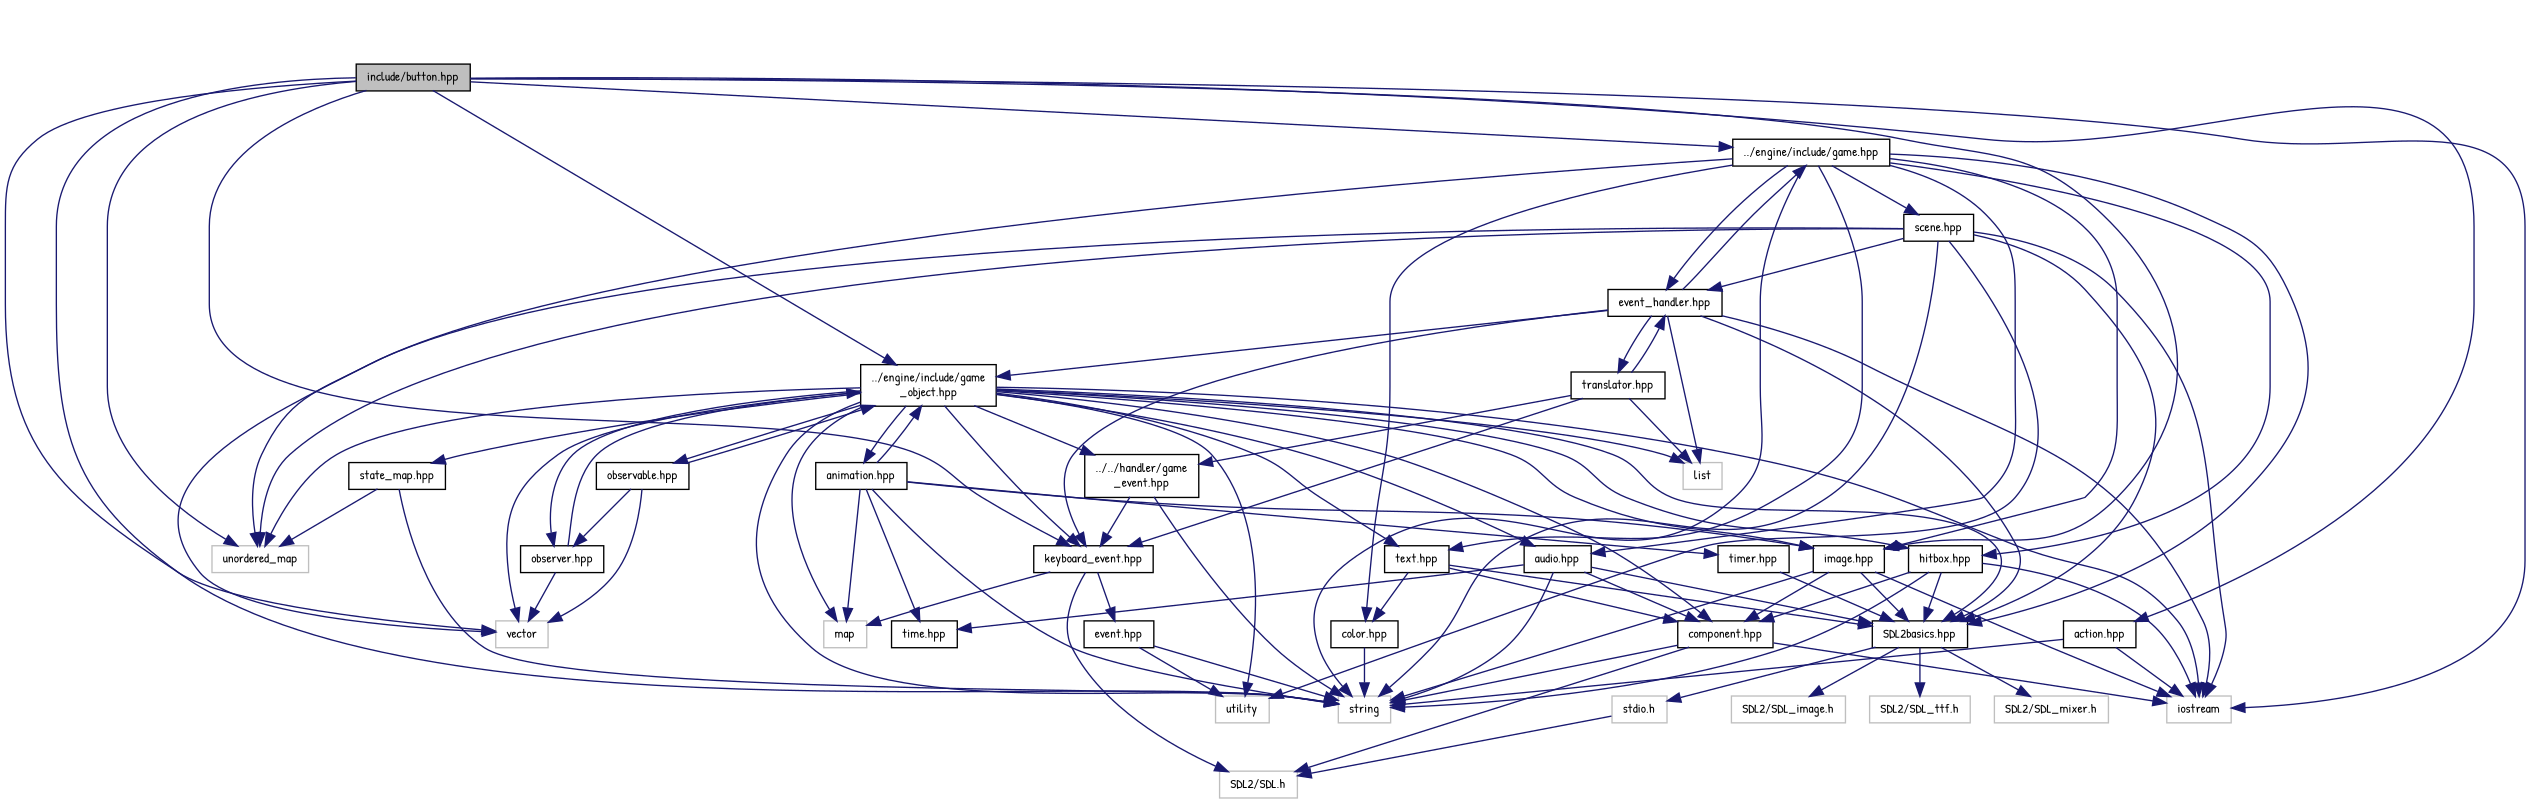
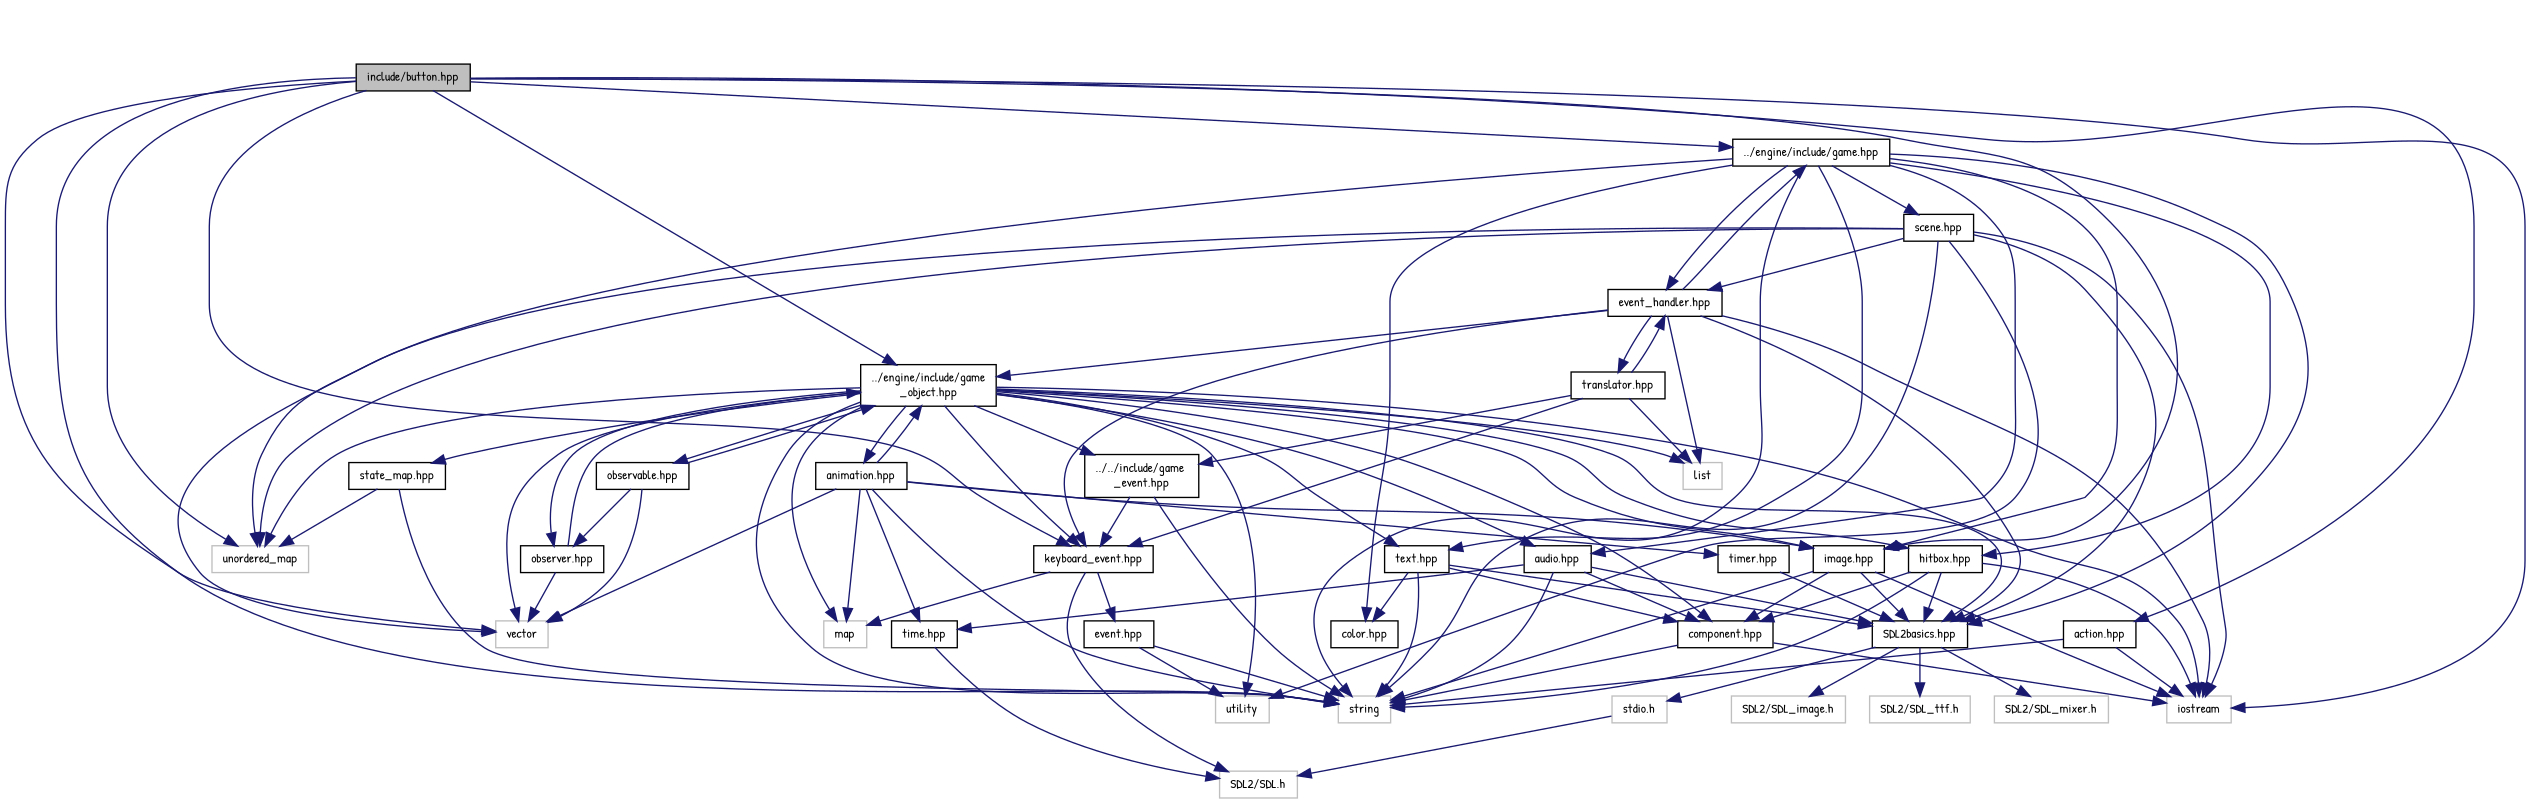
  digraph {
    fontname="Patrick Hand"
    node [color=black fillcolor=white fontname="Patrick Hand" fontsize=10 shape=record style=filled]
    edge [color=midnightblue fontname="Patrick Hand" fontsize=10 labelfontname=Helvetica labelfontsize=10 style=solid]
    n1 [fillcolor=grey75 fontcolor=black height=0.2 label="include/button.hpp" width=0.4]
    n2 [height=0.2 label="../engine/include/game\l_object.hpp" width=0.4]
    n3 [color=grey75 height=0.2 label=iostream width=0.4]
    n4 [color=grey75 height=0.2 label=unordered_map width=0.4]
    n5 [color=grey75 height=0.2 label=vector width=0.4]
    n6 [color=grey75 height=0.2 label=string width=0.4]
    n7 [height=0.2 label="image.hpp" width=0.4]
    n8 [height=0.2 label="keyboard_event.hpp" width=0.4]
    n9 [height=0.2 label="../engine/include/game.hpp" width=0.4]
    n10 [height=0.2 label="action.hpp" width=0.4]
    n11 [color=grey75 height=0.2 label=map width=0.4]
    n12 [color=grey75 height=0.2 label=list width=0.4]
    n13 [color=grey75 height=0.2 label=utility width=0.4]
    n14 [height=0.2 label="SDL2basics.hpp" width=0.4]
    n15 [height=0.2 label="component.hpp" width=0.4]
    n16 [height=0.2 label="text.hpp" width=0.4]
    n17 [height=0.2 label="audio.hpp" width=0.4]
    n18 [height=0.2 label="hitbox.hpp" width=0.4]
    n19 [height=0.2 label="state_map.hpp" width=0.4]
    n20 [height=0.2 label="animation.hpp" width=0.4]
    n21 [height=0.2 label="observer.hpp" width=0.4]
    n22 [height=0.2 label="observable.hpp" width=0.4]
-   n23 [height=0.2 label="../../handler/game\l_event.hpp" width=0.4]
+   n23 [height=0.2 label="../../include/game\l_event.hpp" width=0.4]
    n24 [color=grey75 height=0.2 label="SDL2/SDL.h" width=0.4]
    n25 [height=0.2 label="event.hpp" width=0.4]
    n26 [height=0.2 label="color.hpp" width=0.4]
    n27 [height=0.2 label="event_handler.hpp" width=0.4]
    n28 [height=0.2 label="scene.hpp" width=0.4]
    n29 [color=grey75 height=0.2 label="stdio.h" width=0.4]
    n30 [color=grey75 height=0.2 label="SDL2/SDL_image.h" width=0.4]
    n31 [color=grey75 height=0.2 label="SDL2/SDL_ttf.h" width=0.4]
    n32 [color=grey75 height=0.2 label="SDL2/SDL_mixer.h" width=0.4]
    n33 [height=0.2 label="time.hpp" width=0.4]
    n34 [height=0.2 label="timer.hpp" width=0.4]
    n35 [height=0.2 label="translator.hpp" width=0.4]
    n1 -> n2
    n1 -> n3
    n1 -> n4
    n1 -> n5
    n1 -> n6
    n1 -> n7
    n1 -> n8
    n1 -> n9
    n1 -> n10
    n2 -> n3
    n2 -> n4
    n2 -> n5
    n2 -> n6
    n2 -> n7
    n2 -> n8
    n2 -> n11
    n2 -> n12
    n2 -> n13
    n2 -> n14
    n2 -> n15
    n2 -> n16
    n2 -> n17
    n2 -> n18
    n2 -> n19
    n2 -> n20
    n2 -> n21
    n2 -> n22
    n2 -> n23
    n7 -> n3
    n7 -> n6
    n7 -> n14
    n7 -> n15
    n8 -> n11
    n8 -> n24
    n8 -> n25
    n9 -> n4
    n9 -> n6
    n9 -> n7
    n9 -> n14
    n9 -> n16
    n9 -> n17
    n9 -> n18
    n9 -> n26
    n9 -> n27
    n9 -> n28
    n10 -> n3
    n10 -> n6
    n14 -> n29
    n14 -> n30
    n14 -> n31
    n14 -> n32
    n15 -> n3
    n15 -> n6
-   n26 -> n6
+   n16 -> n6
    n16 -> n14
    n16 -> n15
    n16 -> n26
    n17 -> n6
    n17 -> n14
    n17 -> n15
    n17 -> n33
    n18 -> n3
    n18 -> n6
    n18 -> n14
    n18 -> n15
    n19 -> n4
    n19 -> n6
    n20 -> n2
+   n20 -> n5
    n20 -> n6
    n20 -> n7
    n20 -> n11
    n20 -> n33
    n20 -> n34
    n21 -> n2
    n21 -> n5
    n22 -> n2
    n22 -> n5
    n22 -> n21
    n23 -> n6
    n23 -> n8
    n25 -> n6
    n25 -> n13
    n27 -> n2
    n27 -> n3
    n27 -> n8
    n27 -> n9
    n27 -> n12
    n27 -> n14
    n27 -> n35
    n28 -> n3
    n28 -> n4
    n28 -> n5
    n28 -> n6
    n28 -> n13
    n28 -> n14
    n28 -> n27
    n29 -> n24
-   n15 -> n24
+   n33 -> n24
    n34 -> n14
    n35 -> n8
    n35 -> n12
    n35 -> n23
    n35 -> n27
  }
